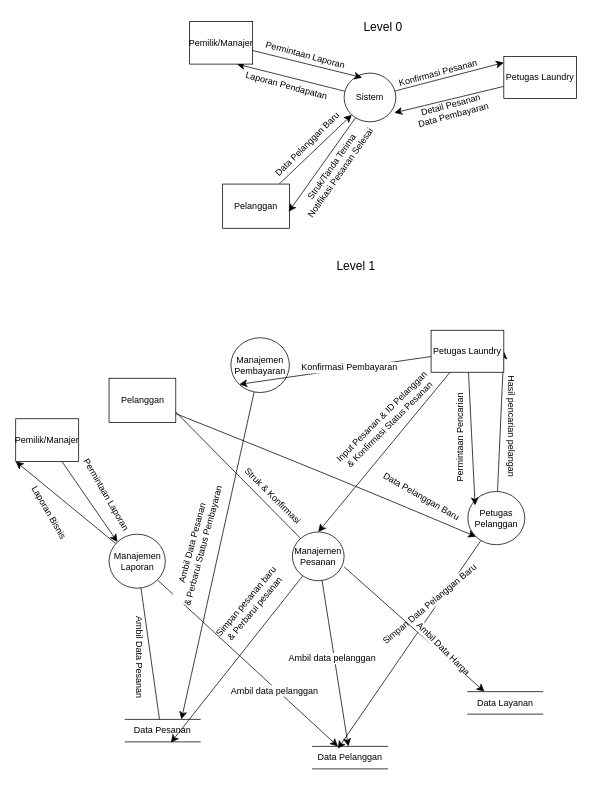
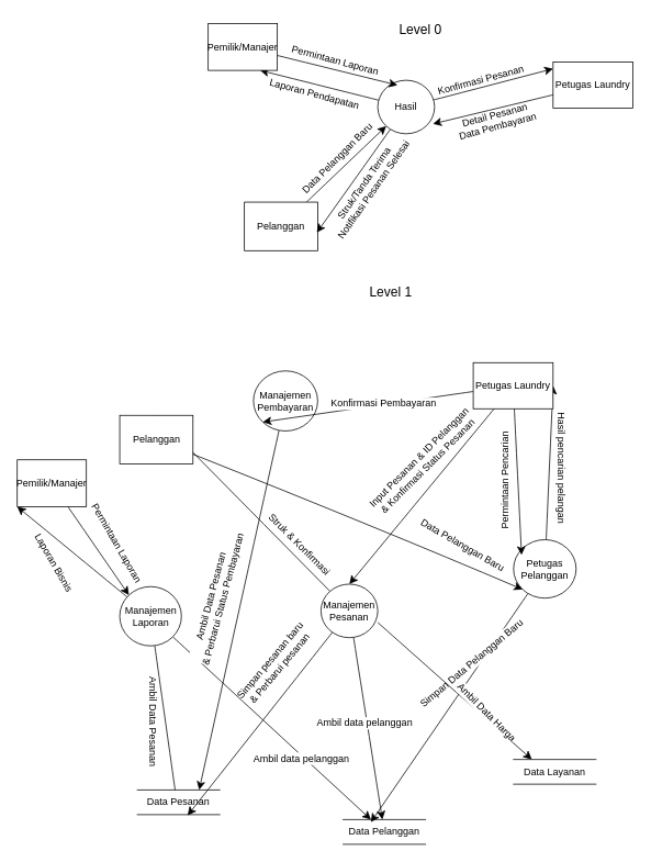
  <mxCell id="0" />
  <mxCell id="1" parent="0" />
  <mxCell id="2" style="edgeStyle=none;curved=1;rounded=0;orthogonalLoop=1;jettySize=auto;html=1;entryX=0.75;entryY=1;entryDx=0;entryDy=0;fontSize=12;startSize=8;endSize=8;" edge="1" parent="1" source="4" target="8"><mxGeometry relative="1" as="geometry" /></mxCell>
  <mxCell id="3" value="Laporan Pendapatan" style="edgeLabel;html=1;align=center;verticalAlign=middle;resizable=0;points=[];fontSize=12;rotation=15;" vertex="1" connectable="0" parent="2"><mxGeometry x="0.099" relative="1" as="geometry"><mxPoint x="1" y="12" as="offset" /></mxGeometry></mxCell>
- <mxCell id="4" value="Sistem" style="shape=ellipse;html=1;dashed=0;whiteSpace=wrap;perimeter=ellipsePerimeter;" vertex="1" parent="1"><mxGeometry x="458" y="97" width="69" height="65" as="geometry" /></mxCell>
+ <mxCell id="4" value="Hasil" style="shape=ellipse;html=1;dashed=0;whiteSpace=wrap;perimeter=ellipsePerimeter;" vertex="1" parent="1"><mxGeometry x="458" y="97" width="69" height="65" as="geometry" /></mxCell>
  <mxCell id="5" style="edgeStyle=none;curved=1;rounded=0;orthogonalLoop=1;jettySize=auto;html=1;fontSize=12;startSize=8;endSize=8;" edge="1" parent="1" source="7" target="4"><mxGeometry relative="1" as="geometry" /></mxCell>
  <mxCell id="6" value="&lt;div&gt;Data&amp;nbsp;Pelanggan Baru&lt;/div&gt;&lt;div&gt;&lt;br&gt;&lt;/div&gt;" style="edgeLabel;html=1;align=center;verticalAlign=middle;resizable=0;points=[];fontSize=12;rotation=-45;labelBackgroundColor=none;" vertex="1" connectable="0" parent="5"><mxGeometry x="0.053" y="-2" relative="1" as="geometry"><mxPoint x="-10" y="-1" as="offset" /></mxGeometry></mxCell>
  <mxCell id="7" value="Pelanggan" style="html=1;dashed=0;whiteSpace=wrap;" vertex="1" parent="1"><mxGeometry x="296" y="245" width="89" height="59" as="geometry" /></mxCell>
  <mxCell id="8" value="Pemilik/Manajer" style="html=1;dashed=0;whiteSpace=wrap;" vertex="1" parent="1"><mxGeometry x="252" y="28" width="84" height="57" as="geometry" /></mxCell>
  <mxCell id="9" value="Petugas Laundry" style="html=1;dashed=0;whiteSpace=wrap;" vertex="1" parent="1"><mxGeometry x="671" y="75" width="97" height="56" as="geometry" /></mxCell>
  <mxCell id="10" style="edgeStyle=none;curved=1;rounded=0;orthogonalLoop=1;jettySize=auto;html=1;entryX=0.989;entryY=0.627;entryDx=0;entryDy=0;entryPerimeter=0;fontSize=12;startSize=8;endSize=8;" edge="1" parent="1" source="4" target="7"><mxGeometry relative="1" as="geometry" /></mxCell>
  <mxCell id="11" value="&lt;div&gt;&lt;br&gt;&lt;/div&gt;&lt;div&gt;&lt;br&gt;&lt;/div&gt;&lt;div&gt;Struk/Tanda Terima&lt;/div&gt;&lt;div&gt;Notifikasi Pesanan Selesai&lt;/div&gt;" style="edgeLabel;html=1;align=center;verticalAlign=middle;resizable=0;points=[];fontSize=12;rotation=-55;labelBackgroundColor=none;" vertex="1" connectable="0" parent="10"><mxGeometry x="-0.045" relative="1" as="geometry"><mxPoint x="4" y="1" as="offset" /></mxGeometry></mxCell>
  <mxCell id="12" style="edgeStyle=none;curved=1;rounded=0;orthogonalLoop=1;jettySize=auto;html=1;entryX=0;entryY=0.143;entryDx=0;entryDy=0;entryPerimeter=0;fontSize=12;startSize=8;endSize=8;" edge="1" parent="1" source="4" target="9"><mxGeometry relative="1" as="geometry" /></mxCell>
  <mxCell id="13" value="&lt;div&gt;Konfirmasi Pesanan&lt;/div&gt;&lt;div&gt;&lt;br&gt;&lt;/div&gt;" style="edgeLabel;html=1;align=center;verticalAlign=middle;resizable=0;points=[];fontSize=12;rotation=-15;labelBackgroundColor=none;" vertex="1" connectable="0" parent="12"><mxGeometry x="-0.192" y="2" relative="1" as="geometry"><mxPoint as="offset" /></mxGeometry></mxCell>
  <mxCell id="14" style="edgeStyle=none;curved=1;rounded=0;orthogonalLoop=1;jettySize=auto;html=1;entryX=0.971;entryY=0.815;entryDx=0;entryDy=0;entryPerimeter=0;fontSize=12;startSize=8;endSize=8;" edge="1" parent="1" source="9" target="4"><mxGeometry relative="1" as="geometry" /></mxCell>
  <mxCell id="15" value="&lt;div&gt;&lt;br&gt;&lt;/div&gt;&lt;div&gt;&lt;br&gt;&lt;/div&gt;&lt;div&gt;Detail Pesanan&lt;/div&gt;&lt;div&gt;Data Pembayaran&lt;/div&gt;" style="edgeLabel;html=1;align=center;verticalAlign=middle;resizable=0;points=[];fontSize=12;rotation=-15;labelBackgroundColor=none;" vertex="1" connectable="0" parent="14"><mxGeometry x="-0.004" y="-1" relative="1" as="geometry"><mxPoint as="offset" /></mxGeometry></mxCell>
  <mxCell id="16" style="edgeStyle=none;curved=1;rounded=0;orthogonalLoop=1;jettySize=auto;html=1;entryX=0.348;entryY=0.092;entryDx=0;entryDy=0;entryPerimeter=0;fontSize=12;startSize=8;endSize=8;" edge="1" parent="1" source="8" target="4"><mxGeometry relative="1" as="geometry" /></mxCell>
  <mxCell id="17" value="Permintaan Laporan" style="edgeLabel;html=1;align=center;verticalAlign=middle;resizable=0;points=[];fontSize=12;rotation=15;" vertex="1" connectable="0" parent="16"><mxGeometry x="-0.074" y="2" relative="1" as="geometry"><mxPoint x="1" y="-9" as="offset" /></mxGeometry></mxCell>
  <mxCell id="18" value="Level 0" style="text;strokeColor=none;fillColor=none;html=1;align=center;verticalAlign=middle;whiteSpace=wrap;rounded=0;fontSize=16;" vertex="1" parent="1"><mxGeometry x="480" y="20" width="60" height="30" as="geometry" /></mxCell>
  <mxCell id="19" value="Level 1" style="text;strokeColor=none;fillColor=none;html=1;align=center;verticalAlign=middle;whiteSpace=wrap;rounded=0;fontSize=16;" vertex="1" parent="1"><mxGeometry x="444" y="339" width="60" height="30" as="geometry" /></mxCell>
  <mxCell id="20" style="edgeStyle=none;curved=1;rounded=0;orthogonalLoop=1;jettySize=auto;html=1;entryX=0.5;entryY=1;entryDx=0;entryDy=0;fontSize=12;startSize=8;endSize=8;" edge="1" parent="1" source="26" target="39"><mxGeometry relative="1" as="geometry" /></mxCell>
  <mxCell id="21" value="Ambil Data Pesanan" style="edgeLabel;html=1;align=center;verticalAlign=middle;resizable=0;points=[];fontSize=12;rotation=90;" vertex="1" connectable="0" parent="20"><mxGeometry x="-0.173" y="1" relative="1" as="geometry"><mxPoint x="-15" y="6" as="offset" /></mxGeometry></mxCell>
  <mxCell id="22" style="edgeStyle=none;curved=1;rounded=0;orthogonalLoop=1;jettySize=auto;html=1;fontSize=12;startSize=8;endSize=8;" edge="1" parent="1" source="26" target="38"><mxGeometry relative="1" as="geometry" /></mxCell>
  <mxCell id="23" value="Ambil data pelanggan" style="edgeLabel;html=1;align=center;verticalAlign=middle;resizable=0;points=[];fontSize=12;" vertex="1" connectable="0" parent="22"><mxGeometry x="0.308" y="-3" relative="1" as="geometry"><mxPoint as="offset" /></mxGeometry></mxCell>
  <mxCell id="24" style="edgeStyle=none;curved=1;rounded=0;orthogonalLoop=1;jettySize=auto;html=1;entryX=0;entryY=1;entryDx=0;entryDy=0;fontSize=12;startSize=8;endSize=8;" edge="1" parent="1" source="26" target="59"><mxGeometry relative="1" as="geometry" /></mxCell>
  <mxCell id="25" value="Laporan Bisnis" style="edgeLabel;html=1;align=center;verticalAlign=middle;resizable=0;points=[];fontSize=12;rotation=60;" vertex="1" connectable="0" parent="24"><mxGeometry x="0.134" y="-1" relative="1" as="geometry"><mxPoint x="-14" y="21" as="offset" /></mxGeometry></mxCell>
  <mxCell id="26" value="Manajemen Laporan" style="shape=ellipse;html=1;dashed=0;whiteSpace=wrap;perimeter=ellipsePerimeter;" vertex="1" parent="1"><mxGeometry x="144.5" y="712" width="75" height="72" as="geometry" /></mxCell>
  <mxCell id="27" style="edgeStyle=none;curved=1;rounded=0;orthogonalLoop=1;jettySize=auto;html=1;entryX=0.75;entryY=0;entryDx=0;entryDy=0;fontSize=12;startSize=8;endSize=8;" edge="1" parent="1" source="29" target="39"><mxGeometry relative="1" as="geometry" /></mxCell>
  <mxCell id="28" value="&lt;div&gt;Ambil Data Pesanan&lt;/div&gt;&lt;div&gt;&amp;amp;&amp;nbsp;Perbarui Status Pembayaran&lt;/div&gt;" style="edgeLabel;html=1;align=center;verticalAlign=middle;resizable=0;points=[];fontSize=12;rotation=-75;" vertex="1" connectable="0" parent="27"><mxGeometry x="0.266" y="2" relative="1" as="geometry"><mxPoint x="-17" y="-73" as="offset" /></mxGeometry></mxCell>
  <mxCell id="29" value="Manajemen Pembayaran" style="shape=ellipse;html=1;dashed=0;whiteSpace=wrap;perimeter=ellipsePerimeter;" vertex="1" parent="1"><mxGeometry x="307" y="450" width="78" height="73" as="geometry" /></mxCell>
  <mxCell id="30" style="edgeStyle=none;curved=1;rounded=0;orthogonalLoop=1;jettySize=auto;html=1;fontSize=12;startSize=8;endSize=8;" edge="1" parent="1" source="34" target="38"><mxGeometry relative="1" as="geometry" /></mxCell>
  <mxCell id="31" value="Ambil data pelanggan" style="edgeLabel;html=1;align=center;verticalAlign=middle;resizable=0;points=[];fontSize=12;" vertex="1" connectable="0" parent="30"><mxGeometry x="-0.067" y="-4" relative="1" as="geometry"><mxPoint as="offset" /></mxGeometry></mxCell>
  <mxCell id="32" style="edgeStyle=none;curved=1;rounded=0;orthogonalLoop=1;jettySize=auto;html=1;entryX=0.5;entryY=0;entryDx=0;entryDy=0;fontSize=12;startSize=8;endSize=8;" edge="1" parent="1" source="34" target="41"><mxGeometry relative="1" as="geometry" /></mxCell>
  <mxCell id="33" value="Struk &amp;amp; Konfirmasi" style="edgeLabel;html=1;align=center;verticalAlign=middle;resizable=0;points=[];fontSize=12;rotation=45;" vertex="1" connectable="0" parent="32"><mxGeometry x="-0.133" y="1" relative="1" as="geometry"><mxPoint x="55" y="34" as="offset" /></mxGeometry></mxCell>
  <mxCell id="34" value="Manajemen Pesanan" style="shape=ellipse;html=1;dashed=0;whiteSpace=wrap;perimeter=ellipsePerimeter;" vertex="1" parent="1"><mxGeometry x="389" y="709" width="69" height="65" as="geometry" /></mxCell>
  <mxCell id="35" style="edgeStyle=none;curved=1;rounded=0;orthogonalLoop=1;jettySize=auto;html=1;entryX=1;entryY=0.5;entryDx=0;entryDy=0;fontSize=12;startSize=8;endSize=8;" edge="1" parent="1" source="37" target="46"><mxGeometry relative="1" as="geometry" /></mxCell>
  <mxCell id="36" value="Hasil pencarian pelangan" style="edgeLabel;html=1;align=center;verticalAlign=middle;resizable=0;points=[];fontSize=12;rotation=90;" vertex="1" connectable="0" parent="35"><mxGeometry x="0.175" y="-1" relative="1" as="geometry"><mxPoint x="14" y="22" as="offset" /></mxGeometry></mxCell>
  <mxCell id="37" value=" Petugas Pelanggan" style="shape=ellipse;html=1;dashed=0;whiteSpace=wrap;perimeter=ellipsePerimeter;" vertex="1" parent="1"><mxGeometry x="623" y="655" width="76" height="71" as="geometry" /></mxCell>
  <mxCell id="38" value="Data Pelanggan" style="html=1;dashed=0;whiteSpace=wrap;shape=partialRectangle;right=0;left=0;" vertex="1" parent="1"><mxGeometry x="416" y="995" width="100" height="30" as="geometry" /></mxCell>
  <mxCell id="39" value="Data Pesanan" style="html=1;dashed=0;whiteSpace=wrap;shape=partialRectangle;right=0;left=0;" vertex="1" parent="1"><mxGeometry x="166" y="959" width="100" height="30" as="geometry" /></mxCell>
  <mxCell id="40" value="Data Layanan" style="html=1;dashed=0;whiteSpace=wrap;shape=partialRectangle;right=0;left=0;" vertex="1" parent="1"><mxGeometry x="623" y="922" width="100" height="30" as="geometry" /></mxCell>
  <mxCell id="41" value="Pelanggan" style="html=1;dashed=0;whiteSpace=wrap;" vertex="1" parent="1"><mxGeometry x="144.5" y="504" width="89" height="59" as="geometry" /></mxCell>
  <mxCell id="42" style="edgeStyle=none;curved=1;rounded=0;orthogonalLoop=1;jettySize=auto;html=1;entryX=0.5;entryY=0;entryDx=0;entryDy=0;fontSize=12;startSize=8;endSize=8;" edge="1" parent="1" source="46" target="34"><mxGeometry relative="1" as="geometry" /></mxCell>
  <mxCell id="43" value="&lt;div&gt;Input Pesanan &amp;amp; ID Pelanggan&lt;/div&gt;&amp;amp; Konfirmasi Status Pesanan" style="edgeLabel;html=1;align=center;verticalAlign=middle;resizable=0;points=[];fontSize=12;rotation=-45;" vertex="1" connectable="0" parent="42"><mxGeometry x="-0.293" relative="1" as="geometry"><mxPoint x="-25" y="-11" as="offset" /></mxGeometry></mxCell>
  <mxCell id="44" style="edgeStyle=none;curved=1;rounded=0;orthogonalLoop=1;jettySize=auto;html=1;entryX=0;entryY=1;entryDx=0;entryDy=0;fontSize=12;startSize=8;endSize=8;" edge="1" parent="1" source="46" target="29"><mxGeometry relative="1" as="geometry" /></mxCell>
  <mxCell id="45" value="Konfirmasi Pembayaran" style="edgeLabel;html=1;align=center;verticalAlign=middle;resizable=0;points=[];fontSize=12;" vertex="1" connectable="0" parent="44"><mxGeometry x="-0.138" y="-1" relative="1" as="geometry"><mxPoint as="offset" /></mxGeometry></mxCell>
  <mxCell id="46" value="Petugas Laundry" style="html=1;dashed=0;whiteSpace=wrap;" vertex="1" parent="1"><mxGeometry x="574" y="440" width="97" height="56" as="geometry" /></mxCell>
  <mxCell id="47" style="edgeStyle=none;curved=1;rounded=0;orthogonalLoop=1;jettySize=auto;html=1;entryX=0;entryY=1;entryDx=0;entryDy=0;fontSize=12;startSize=8;endSize=8;" edge="1" parent="1" source="41" target="37"><mxGeometry relative="1" as="geometry"><Array as="points"><mxPoint x="464" y="643" /></Array></mxGeometry></mxCell>
  <mxCell id="48" value="Data Pelanggan Baru" style="edgeLabel;html=1;align=center;verticalAlign=middle;resizable=0;points=[];fontSize=12;rotation=30;" vertex="1" connectable="0" parent="47"><mxGeometry x="-0.057" y="6" relative="1" as="geometry"><mxPoint x="136" y="40" as="offset" /></mxGeometry></mxCell>
  <mxCell id="49" style="edgeStyle=none;curved=1;rounded=0;orthogonalLoop=1;jettySize=auto;html=1;entryX=0.128;entryY=0.261;entryDx=0;entryDy=0;entryPerimeter=0;fontSize=12;startSize=8;endSize=8;" edge="1" parent="1" source="46" target="37"><mxGeometry relative="1" as="geometry" /></mxCell>
  <mxCell id="50" value="Permintaan Pencarian" style="edgeLabel;html=1;align=center;verticalAlign=middle;resizable=0;points=[];fontSize=12;rotation=-90;" vertex="1" connectable="0" parent="49"><mxGeometry x="-0.137" y="5" relative="1" as="geometry"><mxPoint x="-20" y="11" as="offset" /></mxGeometry></mxCell>
  <mxCell id="51" style="edgeStyle=none;curved=1;rounded=0;orthogonalLoop=1;jettySize=auto;html=1;entryX=0.336;entryY=0.106;entryDx=0;entryDy=0;entryPerimeter=0;fontSize=12;startSize=8;endSize=8;" edge="1" parent="1" source="37" target="38"><mxGeometry relative="1" as="geometry" /></mxCell>
  <mxCell id="52" value="Simpan Data Pelanggan Baru" style="edgeLabel;html=1;align=center;verticalAlign=middle;resizable=0;points=[];fontSize=12;rotation=-40;" vertex="1" connectable="0" parent="51"><mxGeometry x="-0.078" y="-1" relative="1" as="geometry"><mxPoint x="19" y="-42" as="offset" /></mxGeometry></mxCell>
  <mxCell id="53" style="edgeStyle=none;curved=1;rounded=0;orthogonalLoop=1;jettySize=auto;html=1;entryX=0.418;entryY=1.141;entryDx=0;entryDy=0;entryPerimeter=0;fontSize=12;startSize=8;endSize=8;" edge="1" parent="1"><mxGeometry relative="1" as="geometry"><mxPoint x="458.003" y="755.575" as="sourcePoint" /><mxPoint x="645.21" y="922" as="targetPoint" /></mxGeometry></mxCell>
  <mxCell id="54" value="Ambil Data Harga" style="edgeLabel;html=1;align=center;verticalAlign=middle;resizable=0;points=[];fontSize=12;rotation=45;" vertex="1" connectable="0" parent="53"><mxGeometry x="0.224" y="-3" relative="1" as="geometry"><mxPoint x="20" y="5" as="offset" /></mxGeometry></mxCell>
  <mxCell id="55" style="edgeStyle=none;curved=1;rounded=0;orthogonalLoop=1;jettySize=auto;html=1;entryX=0.61;entryY=1.031;entryDx=0;entryDy=0;entryPerimeter=0;fontSize=12;startSize=8;endSize=8;" edge="1" parent="1" source="34" target="39"><mxGeometry relative="1" as="geometry" /></mxCell>
  <mxCell id="56" value="&lt;div&gt;Simpan pesanan baru&lt;/div&gt;&lt;div&gt;&amp;amp; Perbarui pesanan&lt;/div&gt;" style="edgeLabel;html=1;align=center;verticalAlign=middle;resizable=0;points=[];fontSize=12;rotation=-50;" vertex="1" connectable="0" parent="55"><mxGeometry x="-0.063" y="2" relative="1" as="geometry"><mxPoint x="10" y="-66" as="offset" /></mxGeometry></mxCell>
  <mxCell id="57" style="edgeStyle=none;curved=1;rounded=0;orthogonalLoop=1;jettySize=auto;html=1;entryX=0;entryY=0;entryDx=0;entryDy=0;fontSize=12;startSize=8;endSize=8;" edge="1" parent="1" source="59" target="26"><mxGeometry relative="1" as="geometry" /></mxCell>
  <mxCell id="58" value="Permintaan Laporan" style="edgeLabel;html=1;align=center;verticalAlign=middle;resizable=0;points=[];fontSize=12;rotation=60;" vertex="1" connectable="0" parent="57"><mxGeometry x="-0.082" y="-1" relative="1" as="geometry"><mxPoint x="26" y="-7" as="offset" /></mxGeometry></mxCell>
  <mxCell id="59" value="Pemilik/Manajer" style="html=1;dashed=0;whiteSpace=wrap;" vertex="1" parent="1"><mxGeometry x="20" y="558" width="84" height="57" as="geometry" /></mxCell>
